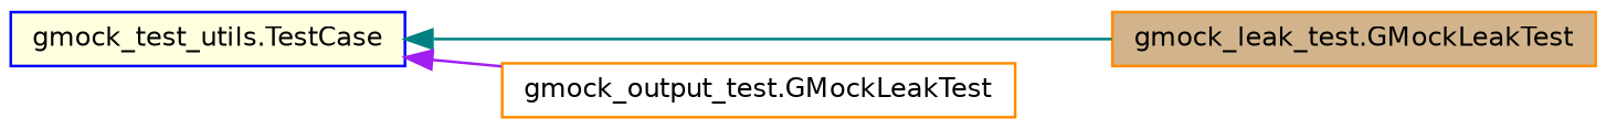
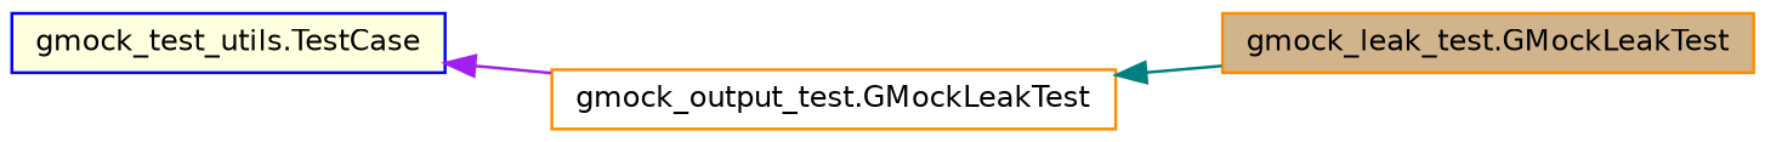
  digraph {
    rankdir=LR
    node [color=darkorange fontname=Helvetica fontsize=10 shape=record style=filled]
    edge [dir=back fontname=Helvetica fontsize=10 labelfontname=Helvetica labelfontsize=10 style=solid]
    n1 [color=blue fillcolor=lightyellow height=0.2 label="gmock_test_utils.TestCase" width=0.4]
    n2 [fillcolor=tan height=0.2 label="gmock_leak_test.GMockLeakTest" width=0.4]
    n3 [fillcolor=white height=0.2 label="gmock_output_test.GMockLeakTest" width=0.4]
-   n1 -> n2 [color=teal]
+   n3 -> n2 [color=teal]
    n1 -> n3 [color=purple]
  }
